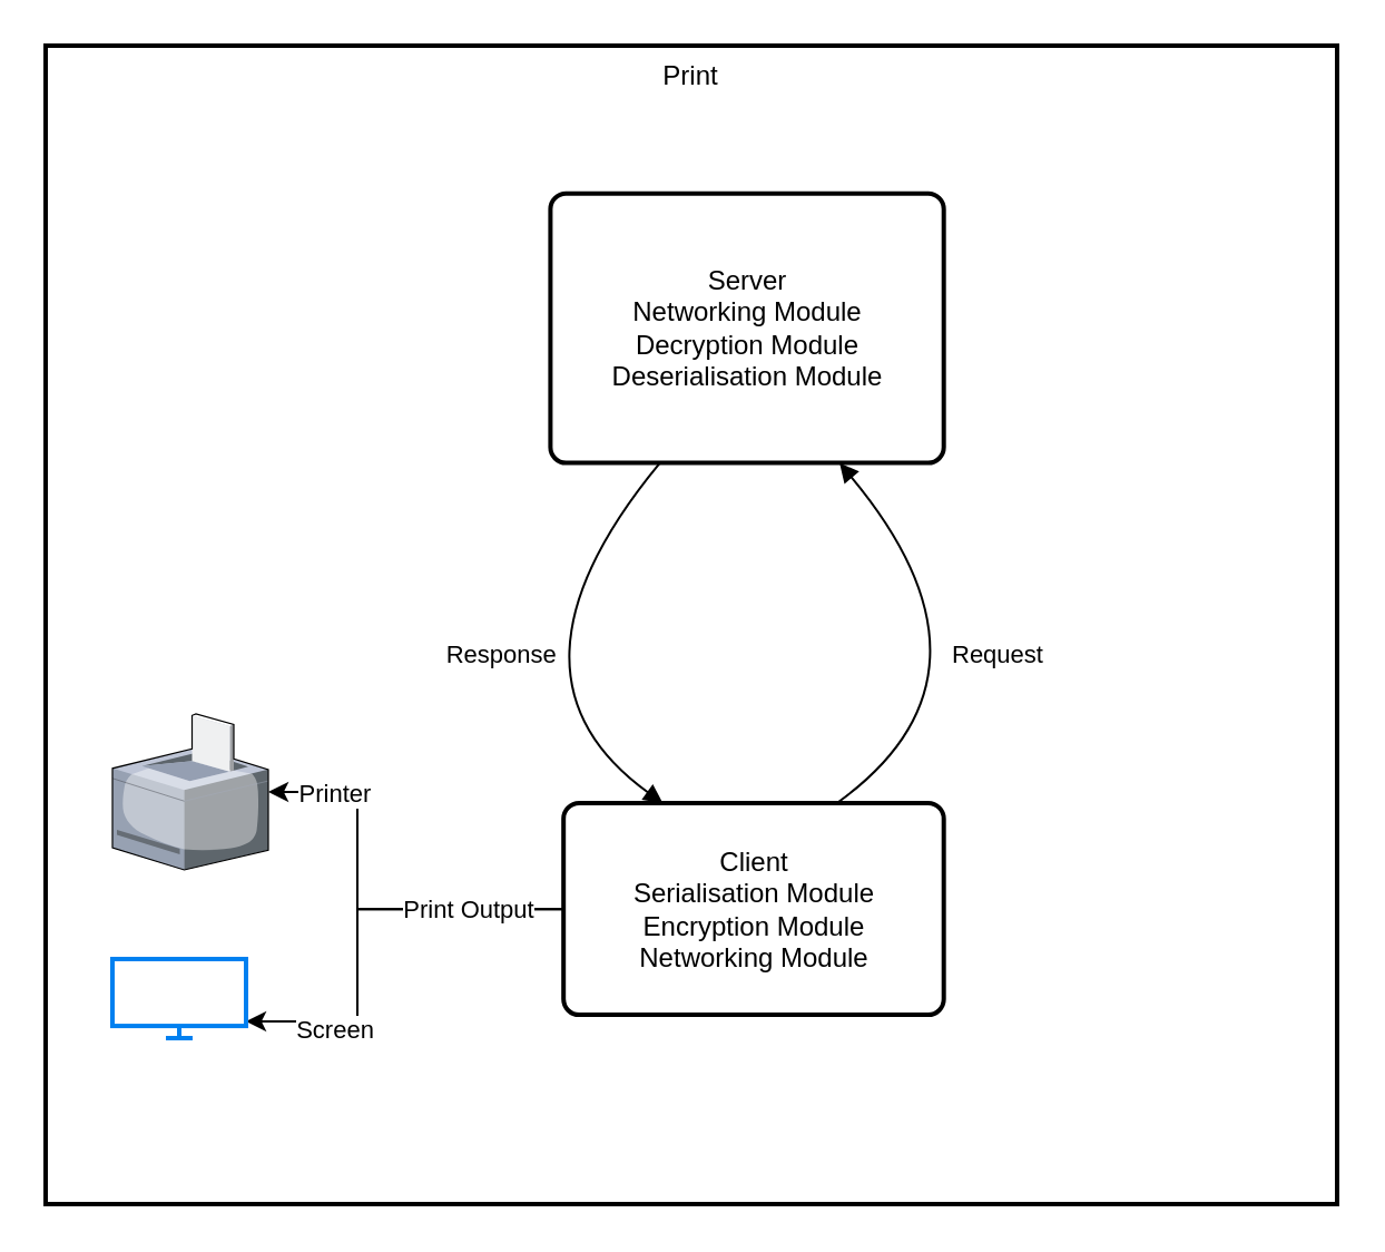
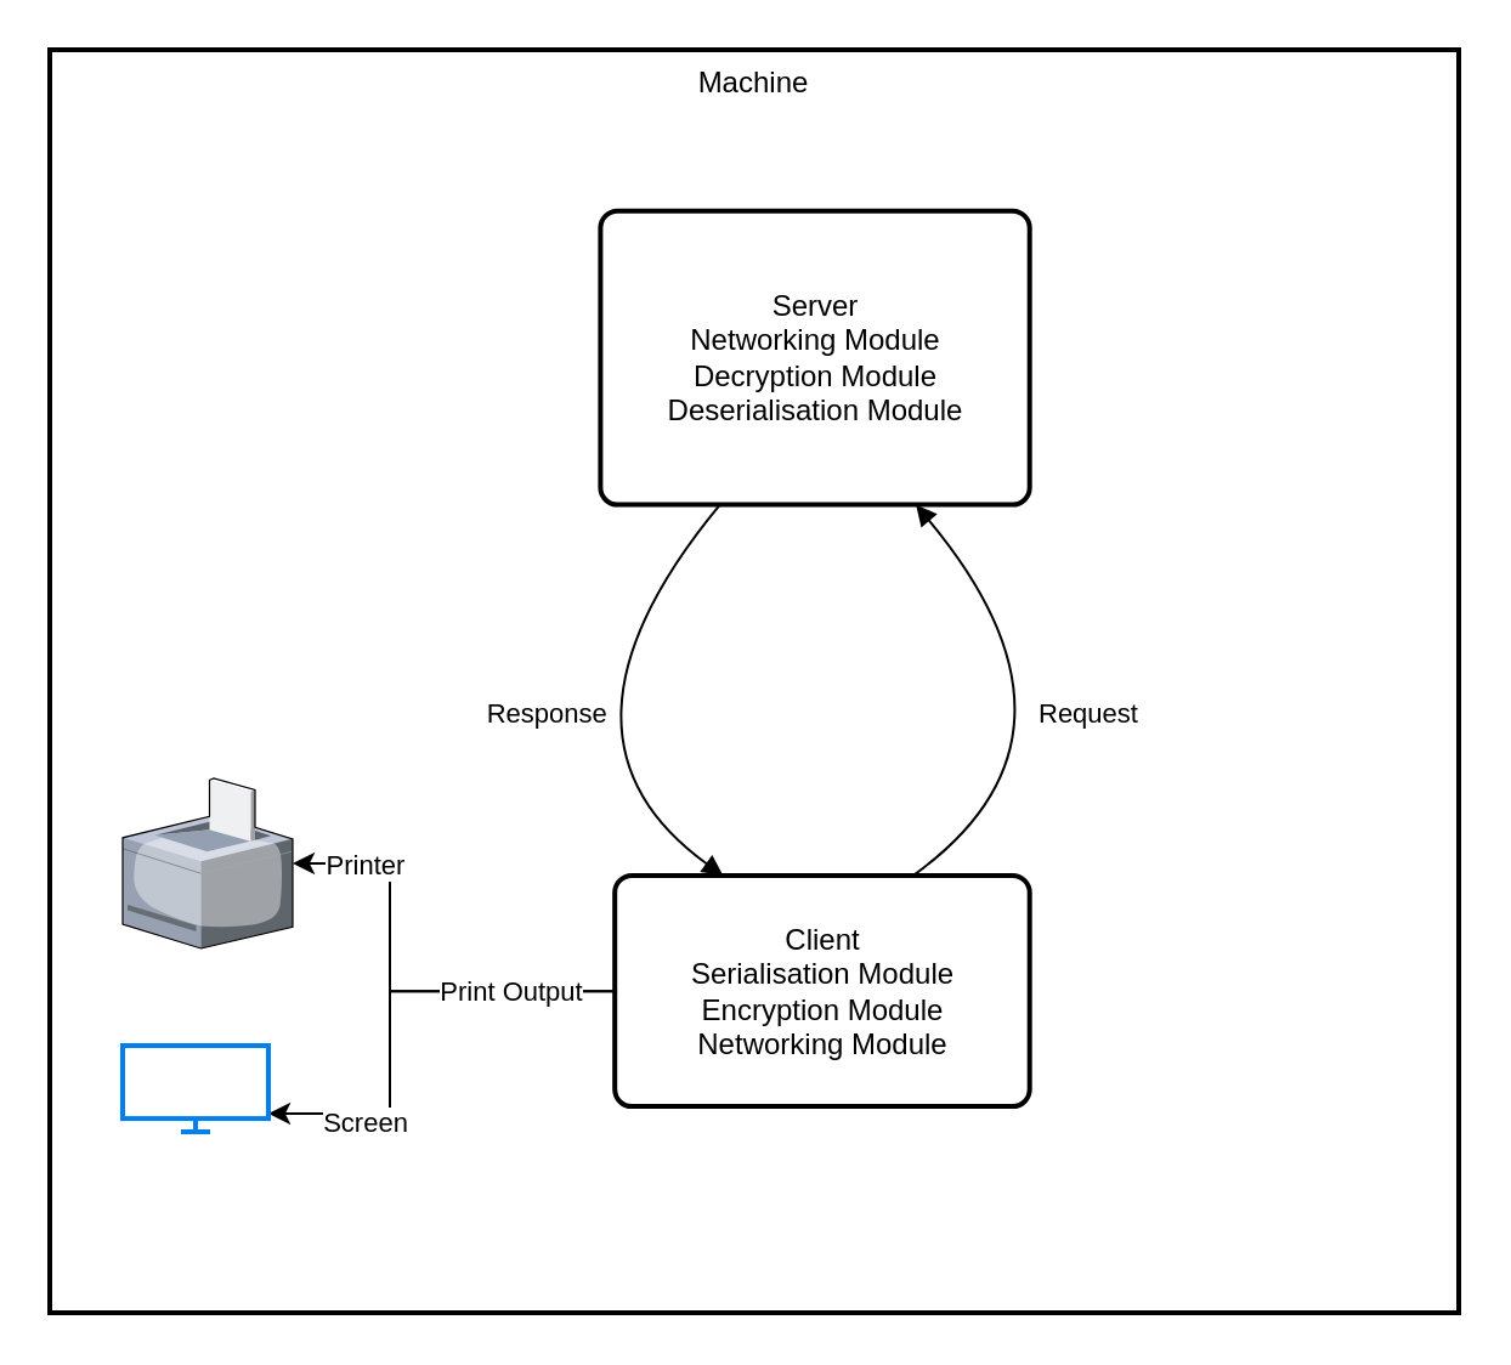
  <mxCell id="0" />
  <mxCell id="1" parent="0" />
- <mxCell id="2" value="Print" style="whiteSpace=wrap;strokeWidth=2;verticalAlign=top;" parent="1" vertex="1"><mxGeometry x="20" y="20" width="580" height="520" as="geometry" /></mxCell>
+ <mxCell id="2" value="Machine" style="whiteSpace=wrap;strokeWidth=2;verticalAlign=top;" parent="1" vertex="1"><mxGeometry x="20" y="20" width="580" height="520" as="geometry" /></mxCell>
  <mxCell id="3" value="Server&#10;Networking Module&#10;Decryption Module&#10;Deserialisation Module" style="rounded=1;absoluteArcSize=1;arcSize=14;whiteSpace=wrap;strokeWidth=2;fontStyle=0" parent="2" vertex="1"><mxGeometry x="226.703" y="66.383" width="176.648" height="120.928" as="geometry" /></mxCell>
  <mxCell id="4" style="edgeStyle=orthogonalEdgeStyle;rounded=0;orthogonalLoop=1;jettySize=auto;html=1;" edge="1" parent="2" source="6" target="9"><mxGeometry relative="1" as="geometry"><Array as="points"><mxPoint x="140" y="388" /><mxPoint x="140" y="438" /></Array></mxGeometry></mxCell>
  <mxCell id="5" value="Screen" style="edgeLabel;html=1;align=center;verticalAlign=middle;resizable=0;points=[];" vertex="1" connectable="0" parent="4"><mxGeometry x="0.582" y="3" relative="1" as="geometry"><mxPoint as="offset" /></mxGeometry></mxCell>
  <mxCell id="6" value="Client&#10;Serialisation Module&#10;Encryption Module&#10;Networking Module" style="rounded=1;absoluteArcSize=1;arcSize=14;whiteSpace=wrap;strokeWidth=2;" parent="2" vertex="1"><mxGeometry x="232.589" y="339.999" width="170.761" height="95.054" as="geometry" /></mxCell>
  <mxCell id="7" value="Request" style="curved=1;startArrow=none;endArrow=block;exitX=0.719;exitY=0;entryX=0.728;entryY=0.985;" parent="2" source="6" target="3" edge="1"><mxGeometry relative="1" as="geometry"><Array as="points"><mxPoint x="435.736" y="282.366" /></Array></mxGeometry></mxCell>
  <mxCell id="8" value="Response" style="curved=1;startArrow=none;endArrow=block;exitX=0.285;exitY=0.985;entryX=0.261;entryY=0;" parent="2" source="3" target="6" edge="1"><mxGeometry relative="1" as="geometry"><Array as="points"><mxPoint x="197.259" y="282.366" /></Array></mxGeometry></mxCell>
  <mxCell id="9" value="" style="html=1;verticalLabelPosition=bottom;align=center;labelBackgroundColor=#ffffff;verticalAlign=top;strokeWidth=2;strokeColor=#0080F0;shadow=0;dashed=0;shape=mxgraph.ios7.icons.monitor;" vertex="1" parent="2"><mxGeometry x="30" y="410" width="60" height="35.5" as="geometry" /></mxCell>
  <mxCell id="10" value="" style="verticalLabelPosition=bottom;sketch=0;aspect=fixed;html=1;verticalAlign=top;strokeColor=none;align=center;outlineConnect=0;shape=mxgraph.citrix.printer;" vertex="1" parent="2"><mxGeometry x="30" y="300" width="70" height="70" as="geometry" /></mxCell>
  <mxCell id="11" style="edgeStyle=orthogonalEdgeStyle;rounded=0;orthogonalLoop=1;jettySize=auto;html=1;" edge="1" parent="2" source="6" target="10"><mxGeometry relative="1" as="geometry"><Array as="points"><mxPoint x="140" y="388" /><mxPoint x="140" y="335" /></Array></mxGeometry></mxCell>
  <mxCell id="12" value="Print Output" style="edgeLabel;html=1;align=center;verticalAlign=middle;resizable=0;points=[];" vertex="1" connectable="0" parent="11"><mxGeometry x="-0.654" relative="1" as="geometry"><mxPoint x="-11" as="offset" /></mxGeometry></mxCell>
  <mxCell id="13" value="Printer" style="edgeLabel;html=1;align=center;verticalAlign=middle;resizable=0;points=[];" vertex="1" connectable="0" parent="11"><mxGeometry x="0.685" relative="1" as="geometry"><mxPoint as="offset" /></mxGeometry></mxCell>
